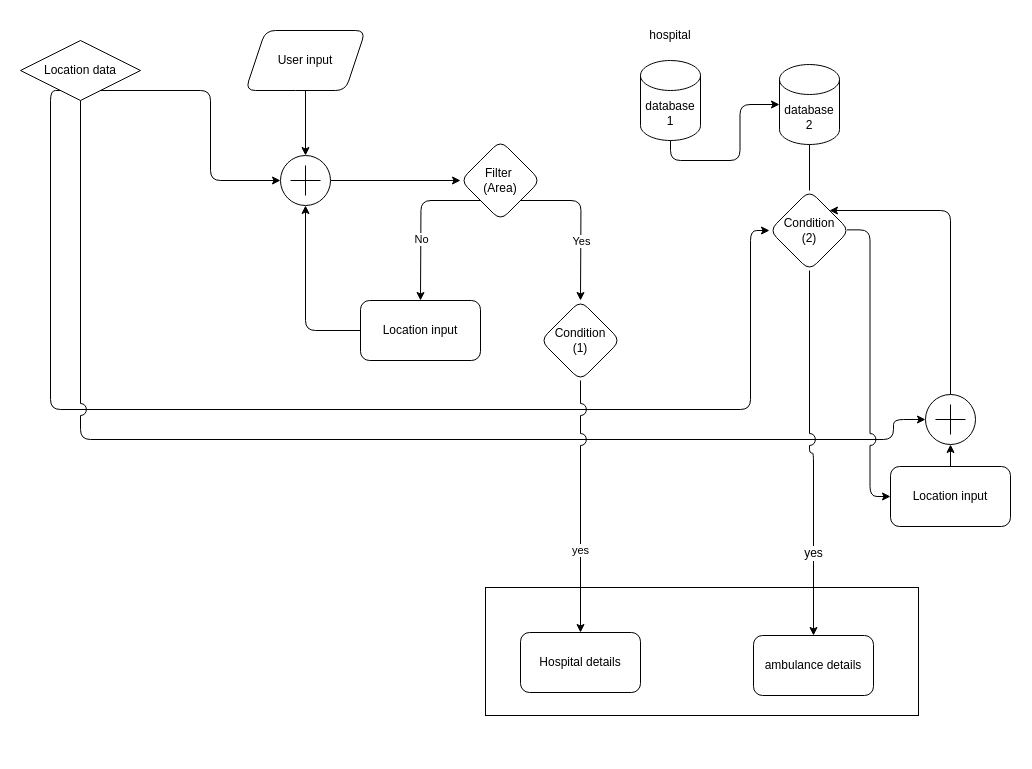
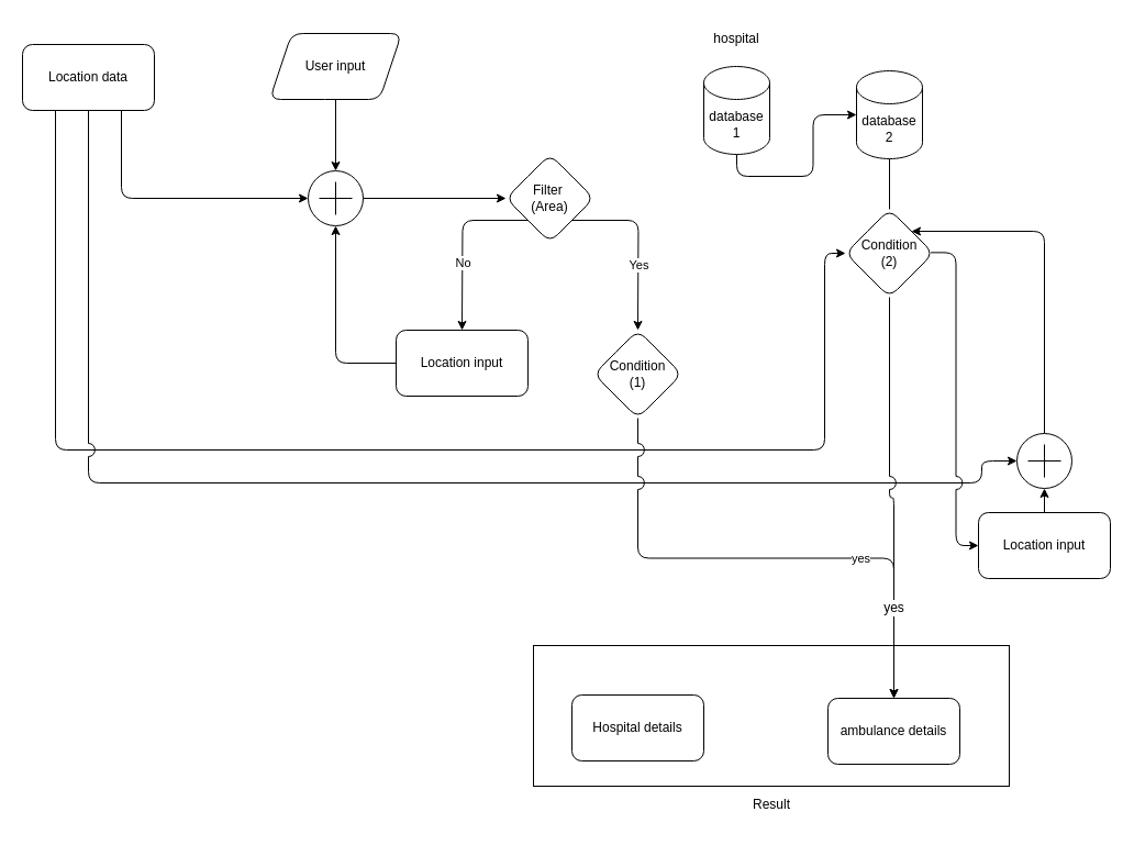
  <mxCell id="0" />
  <mxCell id="1" parent="0" />
  <mxCell id="2" style="edgeStyle=orthogonalEdgeStyle;rounded=1;orthogonalLoop=1;jettySize=auto;html=1;exitX=0.5;exitY=1;exitDx=0;exitDy=0;entryX=0.5;entryY=0;entryDx=0;entryDy=0;entryPerimeter=0;" edge="1" parent="1" source="3" target="11"><mxGeometry relative="1" as="geometry" /></mxCell>
  <mxCell id="3" value="User input" style="shape=parallelogram;perimeter=parallelogramPerimeter;whiteSpace=wrap;html=1;fixedSize=1;rounded=1;" vertex="1" parent="1"><mxGeometry x="245" y="30" width="120" height="60" as="geometry" /></mxCell>
  <mxCell id="4" style="edgeStyle=orthogonalEdgeStyle;rounded=1;orthogonalLoop=1;jettySize=auto;html=1;exitX=0.75;exitY=1;exitDx=0;exitDy=0;entryX=0;entryY=0.5;entryDx=0;entryDy=0;entryPerimeter=0;" edge="1" parent="1" source="7" target="11"><mxGeometry relative="1" as="geometry" /></mxCell>
  <mxCell id="5" style="edgeStyle=orthogonalEdgeStyle;rounded=1;orthogonalLoop=1;jettySize=auto;html=1;exitX=0.25;exitY=1;exitDx=0;exitDy=0;entryX=0;entryY=0.5;entryDx=0;entryDy=0;strokeWidth=1;fontSize=12;startArrow=none;startFill=0;endArrow=classic;endFill=1;jumpStyle=arc;" edge="1" parent="1" source="7" target="27"><mxGeometry relative="1" as="geometry"><Array as="points"><mxPoint x="50" y="409" /><mxPoint x="750" y="409" /><mxPoint x="750" y="230" /></Array></mxGeometry></mxCell>
  <mxCell id="6" style="edgeStyle=orthogonalEdgeStyle;rounded=1;jumpStyle=arc;orthogonalLoop=1;jettySize=auto;html=1;exitX=0.5;exitY=1;exitDx=0;exitDy=0;strokeWidth=1;fontSize=12;startArrow=none;startFill=0;endArrow=classic;endFill=1;entryX=0;entryY=0.5;entryDx=0;entryDy=0;entryPerimeter=0;jumpSize=12;" edge="1" parent="1" source="7" target="32"><mxGeometry relative="1" as="geometry"><mxPoint x="904" y="411" as="targetPoint" /><Array as="points"><mxPoint x="80" y="439" /><mxPoint x="893" y="439" /><mxPoint x="893" y="419" /></Array></mxGeometry></mxCell>
- <mxCell id="7" value="Location data" style="rhombus;whiteSpace=wrap;html=1;" vertex="1" parent="1"><mxGeometry x="20" y="40" width="120" height="60" as="geometry" /></mxCell>
+ <mxCell id="7" value="Location data" style="rounded=1;whiteSpace=wrap;html=1;" vertex="1" parent="1"><mxGeometry x="20" y="40" width="120" height="60" as="geometry" /></mxCell>
  <mxCell id="8" style="edgeStyle=orthogonalEdgeStyle;rounded=1;orthogonalLoop=1;jettySize=auto;html=1;exitX=0.5;exitY=1;exitDx=0;exitDy=0;exitPerimeter=0;" edge="1" parent="1" source="9" target="18"><mxGeometry relative="1" as="geometry"><mxPoint x="670.143" y="260" as="targetPoint" /></mxGeometry></mxCell>
  <mxCell id="9" value="database 1" style="shape=cylinder3;whiteSpace=wrap;html=1;boundedLbl=1;backgroundOutline=1;size=15;rounded=1;" vertex="1" parent="1"><mxGeometry x="640" y="60" width="60" height="80" as="geometry" /></mxCell>
  <mxCell id="10" style="edgeStyle=orthogonalEdgeStyle;rounded=1;orthogonalLoop=1;jettySize=auto;html=1;exitX=1;exitY=0.5;exitDx=0;exitDy=0;exitPerimeter=0;entryX=0;entryY=0.5;entryDx=0;entryDy=0;" edge="1" parent="1" source="11" target="16"><mxGeometry relative="1" as="geometry" /></mxCell>
  <mxCell id="11" value="" style="verticalLabelPosition=bottom;shadow=0;dashed=0;align=center;html=1;verticalAlign=top;shape=mxgraph.electrical.abstract.summation_point;rounded=1;" vertex="1" parent="1"><mxGeometry x="280" y="155" width="50" height="50" as="geometry" /></mxCell>
  <mxCell id="12" style="edgeStyle=orthogonalEdgeStyle;rounded=1;orthogonalLoop=1;jettySize=auto;html=1;exitX=0;exitY=1;exitDx=0;exitDy=0;" edge="1" parent="1" source="16"><mxGeometry relative="1" as="geometry"><mxPoint x="420" y="300" as="targetPoint" /></mxGeometry></mxCell>
  <mxCell id="13" value="No" style="edgeLabel;html=1;align=center;verticalAlign=middle;resizable=0;points=[];rounded=1;" vertex="1" connectable="0" parent="12"><mxGeometry x="0.005" relative="1" as="geometry"><mxPoint y="18" as="offset" /></mxGeometry></mxCell>
  <mxCell id="14" style="edgeStyle=orthogonalEdgeStyle;rounded=1;orthogonalLoop=1;jettySize=auto;html=1;exitX=1;exitY=1;exitDx=0;exitDy=0;" edge="1" parent="1" source="16"><mxGeometry relative="1" as="geometry"><mxPoint x="580" y="300" as="targetPoint" /></mxGeometry></mxCell>
  <mxCell id="15" value="Yes" style="edgeLabel;html=1;align=center;verticalAlign=middle;resizable=0;points=[];rounded=1;" vertex="1" connectable="0" parent="14"><mxGeometry x="0.005" relative="1" as="geometry"><mxPoint y="20" as="offset" /></mxGeometry></mxCell>
  <mxCell id="16" value="Filter&amp;nbsp;&lt;br&gt;(Area)" style="rhombus;whiteSpace=wrap;html=1;rounded=1;" vertex="1" parent="1"><mxGeometry x="460" y="140" width="80" height="80" as="geometry" /></mxCell>
  <mxCell id="17" style="edgeStyle=orthogonalEdgeStyle;rounded=1;orthogonalLoop=1;jettySize=auto;html=1;exitX=0.5;exitY=1;exitDx=0;exitDy=0;exitPerimeter=0;entryX=0.5;entryY=0;entryDx=0;entryDy=0;strokeWidth=1;fontSize=12;startArrow=none;startFill=0;endArrow=none;endFill=1;" edge="1" parent="1" source="18" target="27"><mxGeometry relative="1" as="geometry"><mxPoint x="809" y="183" as="targetPoint" /></mxGeometry></mxCell>
  <mxCell id="18" value="database 2" style="shape=cylinder3;whiteSpace=wrap;html=1;boundedLbl=1;backgroundOutline=1;size=15;rounded=1;" vertex="1" parent="1"><mxGeometry x="779" y="64" width="60" height="80" as="geometry" /></mxCell>
  <mxCell id="19" value="hospital" style="text;html=1;strokeColor=none;fillColor=none;align=center;verticalAlign=middle;whiteSpace=wrap;rounded=1;" vertex="1" parent="1"><mxGeometry x="640" y="20" width="60" height="30" as="geometry" /></mxCell>
- <mxCell id="20" value="yes" style="edgeStyle=orthogonalEdgeStyle;rounded=1;orthogonalLoop=1;jettySize=auto;html=1;exitX=0.5;exitY=1;exitDx=0;exitDy=0;entryX=0.5;entryY=0;entryDx=0;entryDy=0;jumpStyle=arc;jumpSize=12;" edge="1" parent="1" source="21" target="24"><mxGeometry x="0.351" relative="1" as="geometry"><mxPoint as="offset" /></mxGeometry></mxCell>
+ <mxCell id="20" value="yes" style="edgeStyle=orthogonalEdgeStyle;rounded=1;orthogonalLoop=1;jettySize=auto;html=1;exitX=0.5;exitY=1;exitDx=0;exitDy=0;jumpStyle=arc;jumpSize=12;" edge="1" parent="1" source="21" target="28"><mxGeometry x="0.351" relative="1" as="geometry"><mxPoint as="offset" /></mxGeometry></mxCell>
  <mxCell id="21" value="Condition&lt;br&gt;(1)" style="rhombus;whiteSpace=wrap;html=1;rounded=1;" vertex="1" parent="1"><mxGeometry x="540" y="300" width="80" height="80" as="geometry" /></mxCell>
  <mxCell id="22" style="edgeStyle=orthogonalEdgeStyle;rounded=1;orthogonalLoop=1;jettySize=auto;html=1;exitX=0;exitY=0.5;exitDx=0;exitDy=0;entryX=0.5;entryY=1;entryDx=0;entryDy=0;entryPerimeter=0;" edge="1" parent="1" source="23" target="11"><mxGeometry relative="1" as="geometry" /></mxCell>
  <mxCell id="23" value="Location input" style="rounded=1;whiteSpace=wrap;html=1;" vertex="1" parent="1"><mxGeometry x="360" y="300" width="120" height="60" as="geometry" /></mxCell>
  <mxCell id="24" value="Hospital details" style="rounded=1;whiteSpace=wrap;html=1;" vertex="1" parent="1"><mxGeometry x="520" y="632" width="120" height="60" as="geometry" /></mxCell>
  <mxCell id="25" value="yes" style="edgeStyle=orthogonalEdgeStyle;rounded=1;jumpStyle=arc;orthogonalLoop=1;jettySize=auto;html=1;exitX=0.5;exitY=1;exitDx=0;exitDy=0;entryX=0.5;entryY=0;entryDx=0;entryDy=0;strokeWidth=1;fontSize=12;startArrow=none;startFill=0;endArrow=classic;endFill=1;jumpSize=12;" edge="1" parent="1" source="27" target="28"><mxGeometry x="0.555" relative="1" as="geometry"><mxPoint as="offset" /></mxGeometry></mxCell>
  <mxCell id="26" style="edgeStyle=orthogonalEdgeStyle;rounded=1;jumpStyle=arc;orthogonalLoop=1;jettySize=auto;html=1;exitX=0.969;exitY=0.492;exitDx=0;exitDy=0;entryX=0;entryY=0.5;entryDx=0;entryDy=0;strokeWidth=1;fontSize=12;startArrow=none;startFill=0;endArrow=classic;endFill=1;jumpSize=12;exitPerimeter=0;" edge="1" parent="1" source="27" target="30"><mxGeometry relative="1" as="geometry" /></mxCell>
  <mxCell id="27" value="Condition&lt;br&gt;(2)" style="rhombus;whiteSpace=wrap;html=1;rounded=1;" vertex="1" parent="1"><mxGeometry x="769" y="190" width="80" height="80" as="geometry" /></mxCell>
  <mxCell id="28" value="ambulance details" style="rounded=1;whiteSpace=wrap;html=1;" vertex="1" parent="1"><mxGeometry x="753" y="635" width="120" height="60" as="geometry" /></mxCell>
  <mxCell id="29" style="edgeStyle=orthogonalEdgeStyle;rounded=1;jumpStyle=arc;orthogonalLoop=1;jettySize=auto;html=1;exitX=0.5;exitY=0;exitDx=0;exitDy=0;entryX=0.5;entryY=1;entryDx=0;entryDy=0;entryPerimeter=0;strokeWidth=1;fontSize=12;startArrow=none;startFill=0;endArrow=classic;endFill=1;" edge="1" parent="1" source="30" target="32"><mxGeometry relative="1" as="geometry" /></mxCell>
  <mxCell id="30" value="Location input" style="rounded=1;whiteSpace=wrap;html=1;" vertex="1" parent="1"><mxGeometry x="890" y="466" width="120" height="60" as="geometry" /></mxCell>
  <mxCell id="31" style="edgeStyle=orthogonalEdgeStyle;shape=connector;rounded=1;jumpStyle=arc;jumpSize=12;orthogonalLoop=1;jettySize=auto;html=1;exitX=0.5;exitY=0;exitDx=0;exitDy=0;exitPerimeter=0;labelBackgroundColor=default;strokeColor=default;strokeWidth=1;fontFamily=Helvetica;fontSize=12;fontColor=default;startArrow=none;startFill=0;endArrow=classic;endFill=1;entryX=1;entryY=0;entryDx=0;entryDy=0;" edge="1" parent="1" source="32" target="27"><mxGeometry relative="1" as="geometry"><mxPoint x="966" y="174" as="targetPoint" /><Array as="points"><mxPoint x="950" y="210" /></Array></mxGeometry></mxCell>
  <mxCell id="32" value="" style="verticalLabelPosition=bottom;shadow=0;dashed=0;align=center;html=1;verticalAlign=top;shape=mxgraph.electrical.abstract.summation_point;rounded=1;fontSize=16;" vertex="1" parent="1"><mxGeometry x="925" y="394" width="50" height="50" as="geometry" /></mxCell>
+ <mxCell id="33" value="Result" style="text;html=1;strokeColor=none;fillColor=none;align=center;verticalAlign=middle;whiteSpace=wrap;rounded=0;fontFamily=Helvetica;fontSize=12;fontColor=default;" vertex="1" parent="1"><mxGeometry x="672" y="717" width="60" height="30" as="geometry" /></mxCell>
  <mxCell id="34" value="" style="rounded=0;whiteSpace=wrap;html=1;fontFamily=Helvetica;fontSize=12;fontColor=default;fillColor=none;" vertex="1" parent="1"><mxGeometry x="485" y="587" width="433" height="128" as="geometry" /></mxCell>
